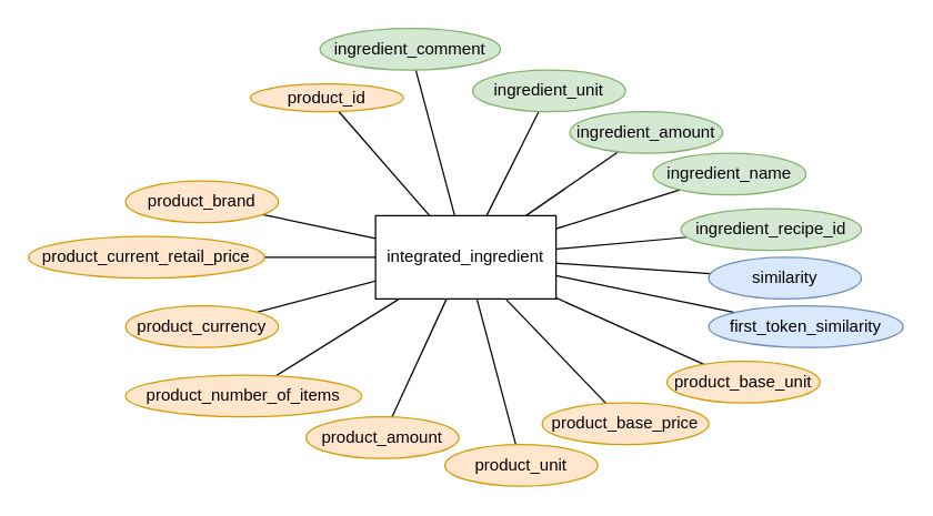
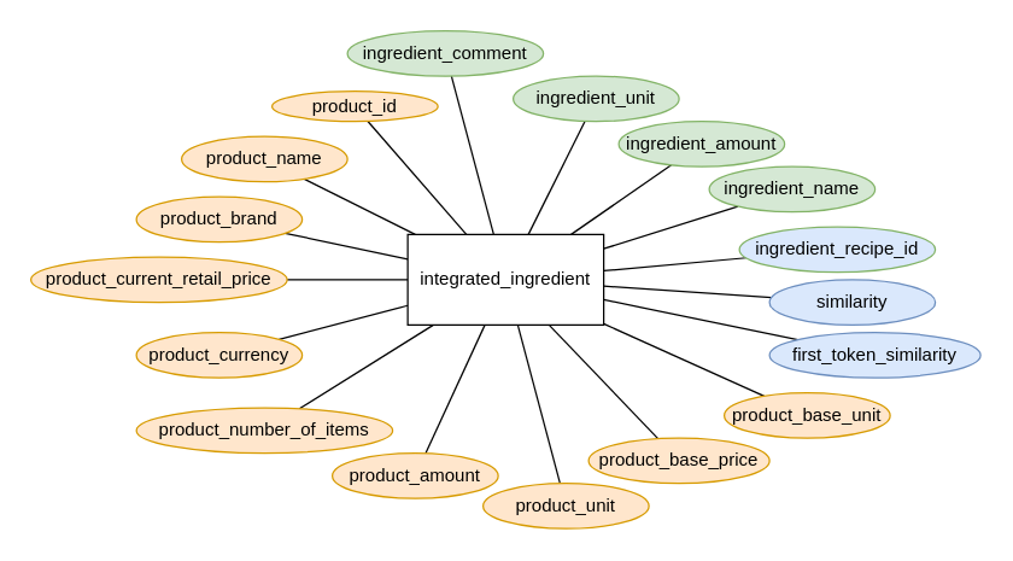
  <mxCell id="0" />
  <mxCell id="1" parent="0" />
  <mxCell id="2" style="edgeStyle=none;rounded=0;orthogonalLoop=1;jettySize=auto;html=1;endArrow=none;endFill=0;" edge="1" parent="1" source="16" target="32"><mxGeometry relative="1" as="geometry" /></mxCell>
  <mxCell id="3" style="edgeStyle=none;rounded=0;orthogonalLoop=1;jettySize=auto;html=1;endArrow=none;endFill=0;" edge="1" parent="1" source="16" target="31"><mxGeometry relative="1" as="geometry" /></mxCell>
  <mxCell id="4" style="edgeStyle=none;rounded=0;orthogonalLoop=1;jettySize=auto;html=1;endArrow=none;endFill=0;" edge="1" parent="1" source="16" target="30"><mxGeometry relative="1" as="geometry" /></mxCell>
  <mxCell id="5" style="edgeStyle=none;rounded=0;orthogonalLoop=1;jettySize=auto;html=1;endArrow=none;endFill=0;" edge="1" parent="1" source="16" target="29"><mxGeometry relative="1" as="geometry" /></mxCell>
  <mxCell id="6" style="edgeStyle=none;rounded=0;orthogonalLoop=1;jettySize=auto;html=1;endArrow=none;endFill=0;" edge="1" parent="1" source="16" target="28"><mxGeometry relative="1" as="geometry" /></mxCell>
  <mxCell id="7" style="edgeStyle=none;rounded=0;orthogonalLoop=1;jettySize=auto;html=1;endArrow=none;endFill=0;" edge="1" parent="1" source="16" target="27"><mxGeometry relative="1" as="geometry" /></mxCell>
  <mxCell id="8" style="edgeStyle=none;rounded=0;orthogonalLoop=1;jettySize=auto;html=1;endArrow=none;endFill=0;" edge="1" parent="1" source="16" target="26"><mxGeometry relative="1" as="geometry" /></mxCell>
  <mxCell id="9" style="edgeStyle=none;rounded=0;orthogonalLoop=1;jettySize=auto;html=1;endArrow=none;endFill=0;" edge="1" parent="1" source="16" target="25"><mxGeometry relative="1" as="geometry" /></mxCell>
  <mxCell id="10" style="edgeStyle=none;rounded=0;orthogonalLoop=1;jettySize=auto;html=1;endArrow=none;endFill=0;" edge="1" parent="1" source="16" target="24"><mxGeometry relative="1" as="geometry" /></mxCell>
  <mxCell id="11" style="edgeStyle=none;rounded=0;orthogonalLoop=1;jettySize=auto;html=1;endArrow=none;endFill=0;" edge="1" parent="1" source="16" target="23"><mxGeometry relative="1" as="geometry" /></mxCell>
  <mxCell id="12" style="edgeStyle=none;rounded=0;orthogonalLoop=1;jettySize=auto;html=1;endArrow=none;endFill=0;" edge="1" parent="1" source="16" target="22"><mxGeometry relative="1" as="geometry" /></mxCell>
  <mxCell id="13" style="edgeStyle=none;rounded=0;orthogonalLoop=1;jettySize=auto;html=1;endArrow=none;endFill=0;" edge="1" parent="1" source="16" target="21"><mxGeometry relative="1" as="geometry" /></mxCell>
  <mxCell id="14" style="edgeStyle=none;rounded=0;orthogonalLoop=1;jettySize=auto;html=1;endArrow=none;endFill=0;" edge="1" parent="1" source="16" target="20"><mxGeometry relative="1" as="geometry" /></mxCell>
+ <mxCell id="15" style="edgeStyle=none;rounded=0;orthogonalLoop=1;jettySize=auto;html=1;endArrow=none;endFill=0;" edge="1" parent="1" source="16" target="19"><mxGeometry relative="1" as="geometry" /></mxCell>
  <mxCell id="16" value="integrated_ingredient" style="rounded=0;whiteSpace=wrap;html=1;" vertex="1" parent="1"><mxGeometry x="270" y="155" width="130" height="60" as="geometry" /></mxCell>
  <mxCell id="17" style="edgeStyle=none;rounded=0;orthogonalLoop=1;jettySize=auto;html=1;endArrow=none;endFill=0;" edge="1" parent="1" source="18" target="16"><mxGeometry relative="1" as="geometry" /></mxCell>
  <mxCell id="18" value="product_id" style="ellipse;whiteSpace=wrap;html=1;fillColor=#ffe6cc;strokeColor=#d79b00;" vertex="1" parent="1"><mxGeometry x="180" y="60" width="110" height="20" as="geometry" /></mxCell>
+ <mxCell id="19" value="product_name" style="ellipse;whiteSpace=wrap;html=1;fillColor=#ffe6cc;strokeColor=#d79b00;" vertex="1" parent="1"><mxGeometry x="120" y="90" width="110" height="30" as="geometry" /></mxCell>
  <mxCell id="20" value="product_brand" style="ellipse;whiteSpace=wrap;html=1;fillColor=#ffe6cc;strokeColor=#d79b00;" vertex="1" parent="1"><mxGeometry x="90" y="130" width="110" height="30" as="geometry" /></mxCell>
  <mxCell id="21" value="product_current_retail_price" style="ellipse;whiteSpace=wrap;html=1;fillColor=#ffe6cc;strokeColor=#d79b00;" vertex="1" parent="1"><mxGeometry x="20" y="170" width="170" height="30" as="geometry" /></mxCell>
  <mxCell id="22" value="product_currency" style="ellipse;whiteSpace=wrap;html=1;fillColor=#ffe6cc;strokeColor=#d79b00;" vertex="1" parent="1"><mxGeometry x="90" y="220" width="110" height="30" as="geometry" /></mxCell>
  <mxCell id="23" value="product_number_of_items" style="ellipse;whiteSpace=wrap;html=1;fillColor=#ffe6cc;strokeColor=#d79b00;" vertex="1" parent="1"><mxGeometry x="90" y="270" width="170" height="30" as="geometry" /></mxCell>
  <mxCell id="24" value="product_amount" style="ellipse;whiteSpace=wrap;html=1;fillColor=#ffe6cc;strokeColor=#d79b00;" vertex="1" parent="1"><mxGeometry x="220" y="300" width="110" height="30" as="geometry" /></mxCell>
  <mxCell id="25" value="product_unit" style="ellipse;whiteSpace=wrap;html=1;fillColor=#ffe6cc;strokeColor=#d79b00;" vertex="1" parent="1"><mxGeometry x="320" y="320" width="110" height="30" as="geometry" /></mxCell>
  <mxCell id="26" value="product_base_price" style="ellipse;whiteSpace=wrap;html=1;fillColor=#ffe6cc;strokeColor=#d79b00;" vertex="1" parent="1"><mxGeometry x="390" y="290" width="120" height="30" as="geometry" /></mxCell>
  <mxCell id="27" value="product_base_unit" style="ellipse;whiteSpace=wrap;html=1;fillColor=#ffe6cc;strokeColor=#d79b00;" vertex="1" parent="1"><mxGeometry x="480" y="260" width="110" height="30" as="geometry" /></mxCell>
- <mxCell id="28" value="ingredient_recipe_id" style="ellipse;whiteSpace=wrap;html=1;fillColor=#d5e8d4;strokeColor=#82b366;" vertex="1" parent="1"><mxGeometry x="490" y="150" width="130" height="30" as="geometry" /></mxCell>
+ <mxCell id="28" value="ingredient_recipe_id" style="ellipse;whiteSpace=wrap;html=1;fillColor=#dae8fc;strokeColor=#82b366;" vertex="1" parent="1"><mxGeometry x="490" y="150" width="130" height="30" as="geometry" /></mxCell>
  <mxCell id="29" value="ingredient_name" style="ellipse;whiteSpace=wrap;html=1;fillColor=#d5e8d4;strokeColor=#82b366;" vertex="1" parent="1"><mxGeometry x="470" y="110" width="110" height="30" as="geometry" /></mxCell>
  <mxCell id="30" value="ingredient_amount" style="ellipse;whiteSpace=wrap;html=1;fillColor=#d5e8d4;strokeColor=#82b366;" vertex="1" parent="1"><mxGeometry x="410" y="80" width="110" height="30" as="geometry" /></mxCell>
  <mxCell id="31" value="ingredient_unit" style="ellipse;whiteSpace=wrap;html=1;fillColor=#d5e8d4;strokeColor=#82b366;" vertex="1" parent="1"><mxGeometry x="340" y="50" width="110" height="30" as="geometry" /></mxCell>
  <mxCell id="32" value="ingredient_comment" style="ellipse;whiteSpace=wrap;html=1;fillColor=#d5e8d4;strokeColor=#82b366;" vertex="1" parent="1"><mxGeometry x="230" y="20" width="130" height="30" as="geometry" /></mxCell>
  <mxCell id="33" style="edgeStyle=none;rounded=0;orthogonalLoop=1;jettySize=auto;html=1;endArrow=none;endFill=0;" edge="1" parent="1" source="34" target="16"><mxGeometry relative="1" as="geometry" /></mxCell>
  <mxCell id="34" value="similarity" style="ellipse;whiteSpace=wrap;html=1;fillColor=#dae8fc;strokeColor=#6c8ebf;" vertex="1" parent="1"><mxGeometry x="510" y="185" width="110" height="30" as="geometry" /></mxCell>
  <mxCell id="35" style="edgeStyle=none;rounded=0;orthogonalLoop=1;jettySize=auto;html=1;endArrow=none;endFill=0;" edge="1" parent="1" source="36" target="16"><mxGeometry relative="1" as="geometry" /></mxCell>
  <mxCell id="36" value="first_token_similarity" style="ellipse;whiteSpace=wrap;html=1;fillColor=#dae8fc;strokeColor=#6c8ebf;" vertex="1" parent="1"><mxGeometry x="510" y="220" width="140" height="30" as="geometry" /></mxCell>
